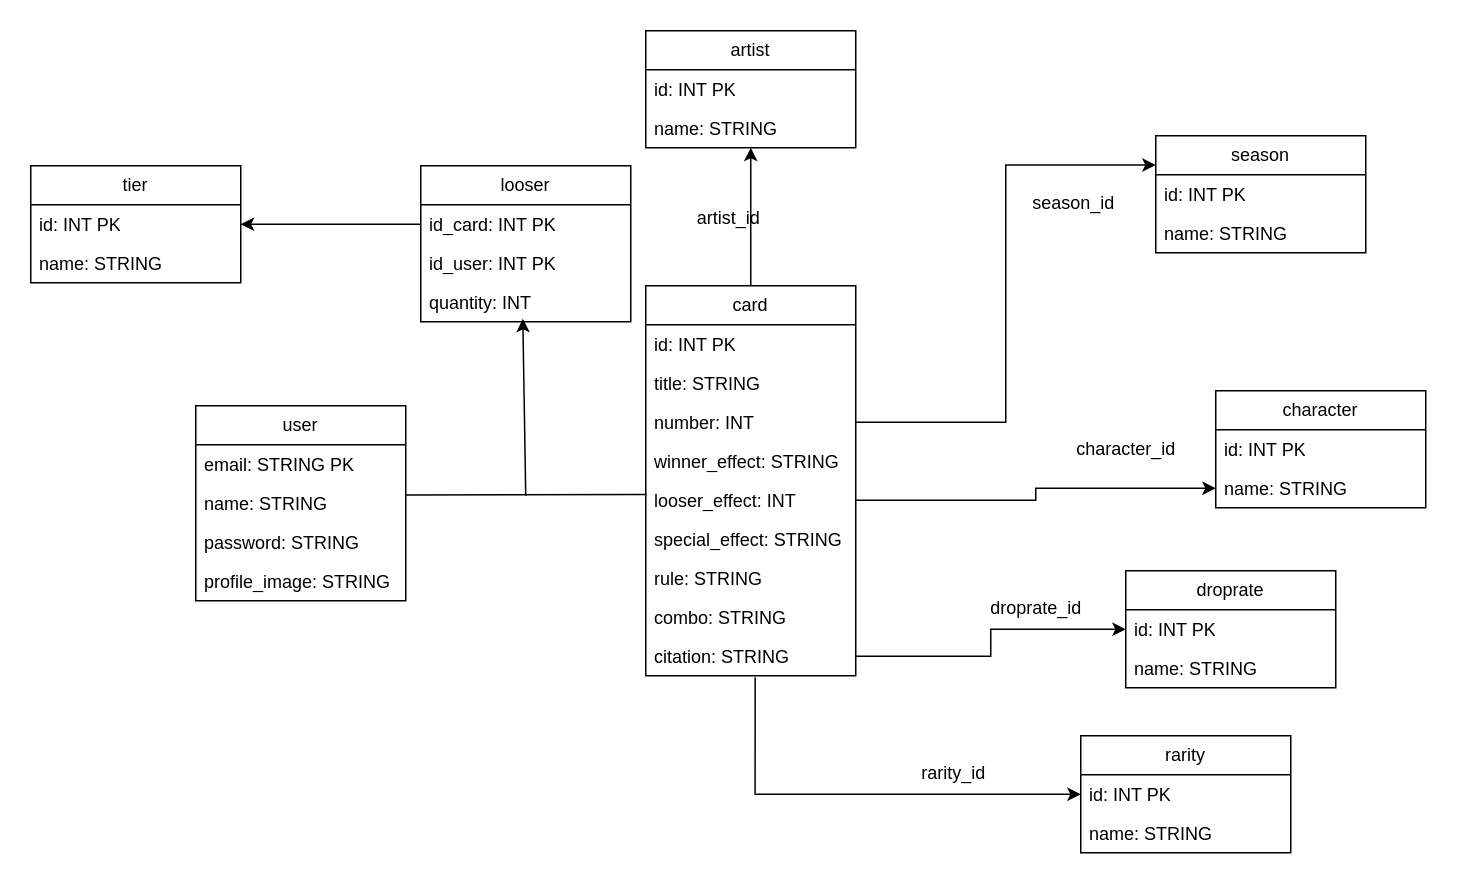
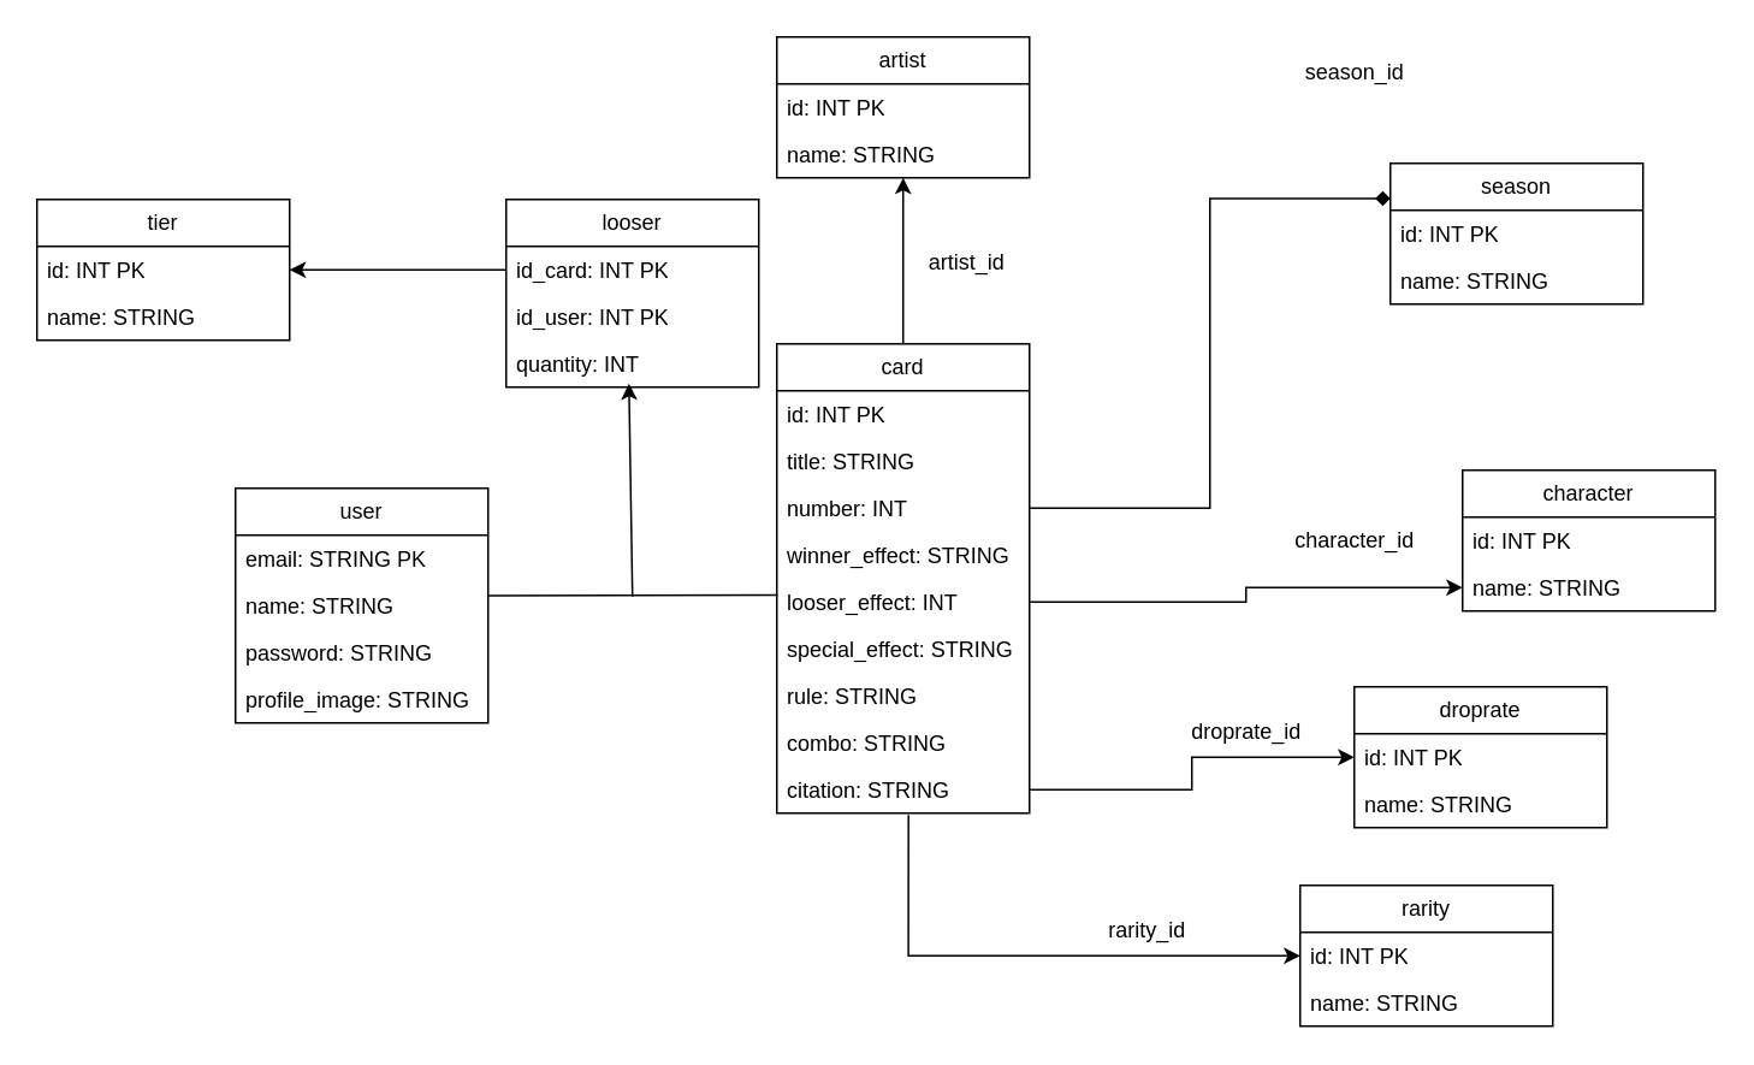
  <mxCell id="0" />
  <mxCell id="1" parent="0" />
  <mxCell id="2" value="" style="edgeStyle=orthogonalEdgeStyle;rounded=0;orthogonalLoop=1;jettySize=auto;html=1;entryX=0.5;entryY=1;entryDx=0;entryDy=0;entryPerimeter=0;" edge="1" parent="1" source="3" target="15"><mxGeometry relative="1" as="geometry" /></mxCell>
  <mxCell id="3" value="card" style="swimlane;fontStyle=0;childLayout=stackLayout;horizontal=1;startSize=26;fillColor=none;horizontalStack=0;resizeParent=1;resizeParentMax=0;resizeLast=0;collapsible=1;marginBottom=0;whiteSpace=wrap;html=1;" vertex="1" parent="1"><mxGeometry x="430" y="190" width="140" height="260" as="geometry" /></mxCell>
  <mxCell id="4" value="id: INT PK" style="text;strokeColor=none;fillColor=none;align=left;verticalAlign=top;spacingLeft=4;spacingRight=4;overflow=hidden;rotatable=0;points=[[0,0.5],[1,0.5]];portConstraint=eastwest;whiteSpace=wrap;html=1;" vertex="1" parent="3"><mxGeometry y="26" width="140" height="26" as="geometry" /></mxCell>
  <mxCell id="5" value="title: STRING" style="text;strokeColor=none;fillColor=none;align=left;verticalAlign=top;spacingLeft=4;spacingRight=4;overflow=hidden;rotatable=0;points=[[0,0.5],[1,0.5]];portConstraint=eastwest;whiteSpace=wrap;html=1;" vertex="1" parent="3"><mxGeometry y="52" width="140" height="26" as="geometry" /></mxCell>
  <mxCell id="6" value="number: INT" style="text;strokeColor=none;fillColor=none;align=left;verticalAlign=top;spacingLeft=4;spacingRight=4;overflow=hidden;rotatable=0;points=[[0,0.5],[1,0.5]];portConstraint=eastwest;whiteSpace=wrap;html=1;" vertex="1" parent="3"><mxGeometry y="78" width="140" height="26" as="geometry" /></mxCell>
  <mxCell id="7" value="winner_effect: STRING" style="text;strokeColor=none;fillColor=none;align=left;verticalAlign=top;spacingLeft=4;spacingRight=4;overflow=hidden;rotatable=0;points=[[0,0.5],[1,0.5]];portConstraint=eastwest;whiteSpace=wrap;html=1;" vertex="1" parent="3"><mxGeometry y="104" width="140" height="26" as="geometry" /></mxCell>
  <mxCell id="8" value="looser_effect: INT" style="text;strokeColor=none;fillColor=none;align=left;verticalAlign=top;spacingLeft=4;spacingRight=4;overflow=hidden;rotatable=0;points=[[0,0.5],[1,0.5]];portConstraint=eastwest;whiteSpace=wrap;html=1;" vertex="1" parent="3"><mxGeometry y="130" width="140" height="26" as="geometry" /></mxCell>
  <mxCell id="9" value="special_effect: STRING" style="text;strokeColor=none;fillColor=none;align=left;verticalAlign=top;spacingLeft=4;spacingRight=4;overflow=hidden;rotatable=0;points=[[0,0.5],[1,0.5]];portConstraint=eastwest;whiteSpace=wrap;html=1;" vertex="1" parent="3"><mxGeometry y="156" width="140" height="26" as="geometry" /></mxCell>
  <mxCell id="10" value="rule: STRING" style="text;strokeColor=none;fillColor=none;align=left;verticalAlign=top;spacingLeft=4;spacingRight=4;overflow=hidden;rotatable=0;points=[[0,0.5],[1,0.5]];portConstraint=eastwest;whiteSpace=wrap;html=1;" vertex="1" parent="3"><mxGeometry y="182" width="140" height="26" as="geometry" /></mxCell>
  <mxCell id="11" value="combo: STRING" style="text;strokeColor=none;fillColor=none;align=left;verticalAlign=top;spacingLeft=4;spacingRight=4;overflow=hidden;rotatable=0;points=[[0,0.5],[1,0.5]];portConstraint=eastwest;whiteSpace=wrap;html=1;" vertex="1" parent="3"><mxGeometry y="208" width="140" height="26" as="geometry" /></mxCell>
  <mxCell id="12" value="citation: STRING" style="text;strokeColor=none;fillColor=none;align=left;verticalAlign=top;spacingLeft=4;spacingRight=4;overflow=hidden;rotatable=0;points=[[0,0.5],[1,0.5]];portConstraint=eastwest;whiteSpace=wrap;html=1;" vertex="1" parent="3"><mxGeometry y="234" width="140" height="26" as="geometry" /></mxCell>
  <mxCell id="13" value="artist" style="swimlane;fontStyle=0;childLayout=stackLayout;horizontal=1;startSize=26;fillColor=none;horizontalStack=0;resizeParent=1;resizeParentMax=0;resizeLast=0;collapsible=1;marginBottom=0;whiteSpace=wrap;html=1;" vertex="1" parent="1"><mxGeometry x="430" y="20" width="140" height="78" as="geometry" /></mxCell>
  <mxCell id="14" value="id: INT PK" style="text;strokeColor=none;fillColor=none;align=left;verticalAlign=top;spacingLeft=4;spacingRight=4;overflow=hidden;rotatable=0;points=[[0,0.5],[1,0.5]];portConstraint=eastwest;whiteSpace=wrap;html=1;" vertex="1" parent="13"><mxGeometry y="26" width="140" height="26" as="geometry" /></mxCell>
  <mxCell id="15" value="name: STRING" style="text;strokeColor=none;fillColor=none;align=left;verticalAlign=top;spacingLeft=4;spacingRight=4;overflow=hidden;rotatable=0;points=[[0,0.5],[1,0.5]];portConstraint=eastwest;whiteSpace=wrap;html=1;" vertex="1" parent="13"><mxGeometry y="52" width="140" height="26" as="geometry" /></mxCell>
- <mxCell id="16" value="artist_id" style="text;html=1;align=center;verticalAlign=middle;resizable=0;points=[];autosize=1;strokeColor=none;fillColor=none;" vertex="1" parent="1"><mxGeometry x="450" y="130" width="70" height="30" as="geometry" /></mxCell>
+ <mxCell id="16" value="artist_id" style="text;html=1;align=center;verticalAlign=middle;resizable=0;points=[];autosize=1;strokeColor=none;fillColor=none;" vertex="1" parent="1"><mxGeometry x="500" y="130" width="70" height="30" as="geometry" /></mxCell>
  <mxCell id="17" value="season" style="swimlane;fontStyle=0;childLayout=stackLayout;horizontal=1;startSize=26;fillColor=none;horizontalStack=0;resizeParent=1;resizeParentMax=0;resizeLast=0;collapsible=1;marginBottom=0;whiteSpace=wrap;html=1;" vertex="1" parent="1"><mxGeometry x="770" y="90" width="140" height="78" as="geometry" /></mxCell>
  <mxCell id="18" value="id: INT PK" style="text;strokeColor=none;fillColor=none;align=left;verticalAlign=top;spacingLeft=4;spacingRight=4;overflow=hidden;rotatable=0;points=[[0,0.5],[1,0.5]];portConstraint=eastwest;whiteSpace=wrap;html=1;" vertex="1" parent="17"><mxGeometry y="26" width="140" height="26" as="geometry" /></mxCell>
  <mxCell id="19" value="name: STRING" style="text;strokeColor=none;fillColor=none;align=left;verticalAlign=top;spacingLeft=4;spacingRight=4;overflow=hidden;rotatable=0;points=[[0,0.5],[1,0.5]];portConstraint=eastwest;whiteSpace=wrap;html=1;" vertex="1" parent="17"><mxGeometry y="52" width="140" height="26" as="geometry" /></mxCell>
- <mxCell id="20" value="" style="edgeStyle=orthogonalEdgeStyle;rounded=0;orthogonalLoop=1;jettySize=auto;html=1;entryX=0;entryY=0.25;entryDx=0;entryDy=0;exitX=1;exitY=0.5;exitDx=0;exitDy=0;" edge="1" parent="1" source="6" target="17"><mxGeometry relative="1" as="geometry"><mxPoint x="350" y="197" as="sourcePoint" /><mxPoint x="550" y="223" as="targetPoint" /></mxGeometry></mxCell>
- <mxCell id="21" value="season_id" style="text;html=1;align=center;verticalAlign=middle;resizable=0;points=[];autosize=1;strokeColor=none;fillColor=none;" vertex="1" parent="1"><mxGeometry x="675" y="120" width="80" height="30" as="geometry" /></mxCell>
+ <mxCell id="20" value="" style="edgeStyle=orthogonalEdgeStyle;rounded=0;orthogonalLoop=1;jettySize=auto;html=1;entryX=0;entryY=0.25;entryDx=0;entryDy=0;exitX=1;exitY=0.5;exitDx=0;exitDy=0;endArrow=diamond;" edge="1" parent="1" source="6" target="17"><mxGeometry relative="1" as="geometry"><mxPoint x="350" y="197" as="sourcePoint" /><mxPoint x="550" y="223" as="targetPoint" /></mxGeometry></mxCell>
+ <mxCell id="21" value="season_id" style="text;html=1;align=center;verticalAlign=middle;resizable=0;points=[];autosize=1;strokeColor=none;fillColor=none;" vertex="1" parent="1"><mxGeometry x="710" y="25" width="80" height="30" as="geometry" /></mxCell>
  <mxCell id="22" value="character" style="swimlane;fontStyle=0;childLayout=stackLayout;horizontal=1;startSize=26;fillColor=none;horizontalStack=0;resizeParent=1;resizeParentMax=0;resizeLast=0;collapsible=1;marginBottom=0;whiteSpace=wrap;html=1;" vertex="1" parent="1"><mxGeometry x="810" y="260" width="140" height="78" as="geometry" /></mxCell>
  <mxCell id="23" value="id: INT PK" style="text;strokeColor=none;fillColor=none;align=left;verticalAlign=top;spacingLeft=4;spacingRight=4;overflow=hidden;rotatable=0;points=[[0,0.5],[1,0.5]];portConstraint=eastwest;whiteSpace=wrap;html=1;" vertex="1" parent="22"><mxGeometry y="26" width="140" height="26" as="geometry" /></mxCell>
  <mxCell id="24" value="name: STRING" style="text;strokeColor=none;fillColor=none;align=left;verticalAlign=top;spacingLeft=4;spacingRight=4;overflow=hidden;rotatable=0;points=[[0,0.5],[1,0.5]];portConstraint=eastwest;whiteSpace=wrap;html=1;" vertex="1" parent="22"><mxGeometry y="52" width="140" height="26" as="geometry" /></mxCell>
  <mxCell id="25" value="" style="edgeStyle=orthogonalEdgeStyle;rounded=0;orthogonalLoop=1;jettySize=auto;html=1;entryX=0;entryY=0.5;entryDx=0;entryDy=0;exitX=1;exitY=0.5;exitDx=0;exitDy=0;" edge="1" parent="1" source="8" target="24"><mxGeometry relative="1" as="geometry" /></mxCell>
  <mxCell id="26" value="character_id" style="text;html=1;align=center;verticalAlign=middle;resizable=0;points=[];autosize=1;strokeColor=none;fillColor=none;" vertex="1" parent="1"><mxGeometry x="705" y="284" width="90" height="30" as="geometry" /></mxCell>
  <mxCell id="27" value="droprate" style="swimlane;fontStyle=0;childLayout=stackLayout;horizontal=1;startSize=26;fillColor=none;horizontalStack=0;resizeParent=1;resizeParentMax=0;resizeLast=0;collapsible=1;marginBottom=0;whiteSpace=wrap;html=1;" vertex="1" parent="1"><mxGeometry x="750" y="380" width="140" height="78" as="geometry" /></mxCell>
  <mxCell id="28" value="id: INT PK" style="text;strokeColor=none;fillColor=none;align=left;verticalAlign=top;spacingLeft=4;spacingRight=4;overflow=hidden;rotatable=0;points=[[0,0.5],[1,0.5]];portConstraint=eastwest;whiteSpace=wrap;html=1;" vertex="1" parent="27"><mxGeometry y="26" width="140" height="26" as="geometry" /></mxCell>
  <mxCell id="29" value="name: STRING" style="text;strokeColor=none;fillColor=none;align=left;verticalAlign=top;spacingLeft=4;spacingRight=4;overflow=hidden;rotatable=0;points=[[0,0.5],[1,0.5]];portConstraint=eastwest;whiteSpace=wrap;html=1;" vertex="1" parent="27"><mxGeometry y="52" width="140" height="26" as="geometry" /></mxCell>
  <mxCell id="30" value="" style="edgeStyle=orthogonalEdgeStyle;rounded=0;orthogonalLoop=1;jettySize=auto;html=1;" edge="1" parent="1" source="12" target="28"><mxGeometry relative="1" as="geometry" /></mxCell>
  <mxCell id="31" value="droprate_id" style="text;html=1;align=center;verticalAlign=middle;resizable=0;points=[];autosize=1;strokeColor=none;fillColor=none;" vertex="1" parent="1"><mxGeometry x="650" y="390" width="80" height="30" as="geometry" /></mxCell>
  <mxCell id="32" value="rarity" style="swimlane;fontStyle=0;childLayout=stackLayout;horizontal=1;startSize=26;fillColor=none;horizontalStack=0;resizeParent=1;resizeParentMax=0;resizeLast=0;collapsible=1;marginBottom=0;whiteSpace=wrap;html=1;" vertex="1" parent="1"><mxGeometry x="720" y="490" width="140" height="78" as="geometry" /></mxCell>
  <mxCell id="33" value="id: INT PK" style="text;strokeColor=none;fillColor=none;align=left;verticalAlign=top;spacingLeft=4;spacingRight=4;overflow=hidden;rotatable=0;points=[[0,0.5],[1,0.5]];portConstraint=eastwest;whiteSpace=wrap;html=1;" vertex="1" parent="32"><mxGeometry y="26" width="140" height="26" as="geometry" /></mxCell>
  <mxCell id="34" value="name: STRING" style="text;strokeColor=none;fillColor=none;align=left;verticalAlign=top;spacingLeft=4;spacingRight=4;overflow=hidden;rotatable=0;points=[[0,0.5],[1,0.5]];portConstraint=eastwest;whiteSpace=wrap;html=1;" vertex="1" parent="32"><mxGeometry y="52" width="140" height="26" as="geometry" /></mxCell>
  <mxCell id="35" value="" style="edgeStyle=orthogonalEdgeStyle;rounded=0;orthogonalLoop=1;jettySize=auto;html=1;exitX=0.521;exitY=1.038;exitDx=0;exitDy=0;exitPerimeter=0;entryX=0;entryY=0.5;entryDx=0;entryDy=0;" edge="1" parent="1" source="12" target="33"><mxGeometry relative="1" as="geometry"><mxPoint x="460" y="380" as="sourcePoint" /><mxPoint x="770" y="392" as="targetPoint" /></mxGeometry></mxCell>
  <mxCell id="36" value="rarity_id" style="text;html=1;align=center;verticalAlign=middle;resizable=0;points=[];autosize=1;strokeColor=none;fillColor=none;" vertex="1" parent="1"><mxGeometry x="600" y="500" width="70" height="30" as="geometry" /></mxCell>
  <mxCell id="37" value="user" style="swimlane;fontStyle=0;childLayout=stackLayout;horizontal=1;startSize=26;fillColor=none;horizontalStack=0;resizeParent=1;resizeParentMax=0;resizeLast=0;collapsible=1;marginBottom=0;whiteSpace=wrap;html=1;" vertex="1" parent="1"><mxGeometry x="130" y="270" width="140" height="130" as="geometry" /></mxCell>
  <mxCell id="38" value="email: STRING PK" style="text;strokeColor=none;fillColor=none;align=left;verticalAlign=top;spacingLeft=4;spacingRight=4;overflow=hidden;rotatable=0;points=[[0,0.5],[1,0.5]];portConstraint=eastwest;whiteSpace=wrap;html=1;" vertex="1" parent="37"><mxGeometry y="26" width="140" height="26" as="geometry" /></mxCell>
  <mxCell id="39" value="name: STRING" style="text;strokeColor=none;fillColor=none;align=left;verticalAlign=top;spacingLeft=4;spacingRight=4;overflow=hidden;rotatable=0;points=[[0,0.5],[1,0.5]];portConstraint=eastwest;whiteSpace=wrap;html=1;" vertex="1" parent="37"><mxGeometry y="52" width="140" height="26" as="geometry" /></mxCell>
  <mxCell id="40" value="password: STRING" style="text;strokeColor=none;fillColor=none;align=left;verticalAlign=top;spacingLeft=4;spacingRight=4;overflow=hidden;rotatable=0;points=[[0,0.5],[1,0.5]];portConstraint=eastwest;whiteSpace=wrap;html=1;" vertex="1" parent="37"><mxGeometry y="78" width="140" height="26" as="geometry" /></mxCell>
  <mxCell id="41" value="profile_image: STRING" style="text;strokeColor=none;fillColor=none;align=left;verticalAlign=top;spacingLeft=4;spacingRight=4;overflow=hidden;rotatable=0;points=[[0,0.5],[1,0.5]];portConstraint=eastwest;whiteSpace=wrap;html=1;" vertex="1" parent="37"><mxGeometry y="104" width="140" height="26" as="geometry" /></mxCell>
  <mxCell id="42" value="looser" style="swimlane;fontStyle=0;childLayout=stackLayout;horizontal=1;startSize=26;fillColor=none;horizontalStack=0;resizeParent=1;resizeParentMax=0;resizeLast=0;collapsible=1;marginBottom=0;whiteSpace=wrap;html=1;" vertex="1" parent="1"><mxGeometry x="280" y="110" width="140" height="104" as="geometry" /></mxCell>
  <mxCell id="43" value="id_card: INT PK" style="text;strokeColor=none;fillColor=none;align=left;verticalAlign=top;spacingLeft=4;spacingRight=4;overflow=hidden;rotatable=0;points=[[0,0.5],[1,0.5]];portConstraint=eastwest;whiteSpace=wrap;html=1;" vertex="1" parent="42"><mxGeometry y="26" width="140" height="26" as="geometry" /></mxCell>
  <mxCell id="44" value="id_user: INT PK" style="text;strokeColor=none;fillColor=none;align=left;verticalAlign=top;spacingLeft=4;spacingRight=4;overflow=hidden;rotatable=0;points=[[0,0.5],[1,0.5]];portConstraint=eastwest;whiteSpace=wrap;html=1;" vertex="1" parent="42"><mxGeometry y="52" width="140" height="26" as="geometry" /></mxCell>
  <mxCell id="45" value="quantity: INT" style="text;strokeColor=none;fillColor=none;align=left;verticalAlign=top;spacingLeft=4;spacingRight=4;overflow=hidden;rotatable=0;points=[[0,0.5],[1,0.5]];portConstraint=eastwest;whiteSpace=wrap;html=1;" vertex="1" parent="42"><mxGeometry y="78" width="140" height="26" as="geometry" /></mxCell>
  <mxCell id="46" value="" style="endArrow=none;html=1;rounded=0;exitX=1.002;exitY=0.286;exitDx=0;exitDy=0;entryX=0.004;entryY=0.353;entryDx=0;entryDy=0;exitPerimeter=0;entryPerimeter=0;" edge="1" parent="1" source="39" target="8"><mxGeometry width="50" height="50" relative="1" as="geometry"><mxPoint x="500" y="440" as="sourcePoint" /><mxPoint x="550" y="390" as="targetPoint" /></mxGeometry></mxCell>
  <mxCell id="47" value="" style="endArrow=classic;html=1;rounded=0;entryX=0.486;entryY=0.923;entryDx=0;entryDy=0;entryPerimeter=0;" edge="1" parent="1" target="45"><mxGeometry width="50" height="50" relative="1" as="geometry"><mxPoint x="350" y="330" as="sourcePoint" /><mxPoint x="550" y="390" as="targetPoint" /></mxGeometry></mxCell>
  <mxCell id="48" value="tier" style="swimlane;fontStyle=0;childLayout=stackLayout;horizontal=1;startSize=26;fillColor=none;horizontalStack=0;resizeParent=1;resizeParentMax=0;resizeLast=0;collapsible=1;marginBottom=0;whiteSpace=wrap;html=1;" vertex="1" parent="1"><mxGeometry x="20" y="110" width="140" height="78" as="geometry" /></mxCell>
  <mxCell id="49" value="id: INT PK" style="text;strokeColor=none;fillColor=none;align=left;verticalAlign=top;spacingLeft=4;spacingRight=4;overflow=hidden;rotatable=0;points=[[0,0.5],[1,0.5]];portConstraint=eastwest;whiteSpace=wrap;html=1;" vertex="1" parent="48"><mxGeometry y="26" width="140" height="26" as="geometry" /></mxCell>
  <mxCell id="50" value="name: STRING" style="text;strokeColor=none;fillColor=none;align=left;verticalAlign=top;spacingLeft=4;spacingRight=4;overflow=hidden;rotatable=0;points=[[0,0.5],[1,0.5]];portConstraint=eastwest;whiteSpace=wrap;html=1;" vertex="1" parent="48"><mxGeometry y="52" width="140" height="26" as="geometry" /></mxCell>
  <mxCell id="51" value="" style="edgeStyle=orthogonalEdgeStyle;rounded=0;orthogonalLoop=1;jettySize=auto;html=1;entryX=1;entryY=0.5;entryDx=0;entryDy=0;" edge="1" parent="1" source="43" target="49"><mxGeometry relative="1" as="geometry" /></mxCell>
